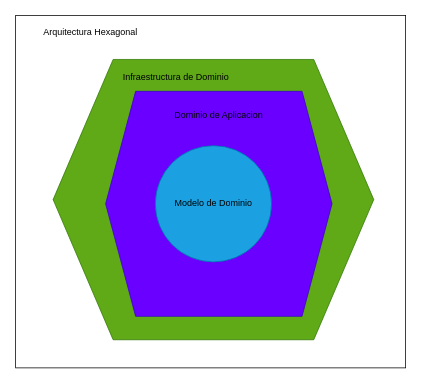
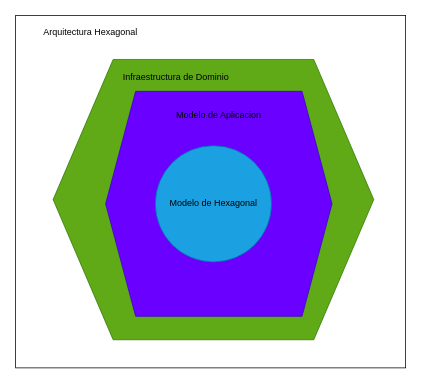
  <mxCell id="0" />
  <mxCell id="1" parent="0" />
  <mxCell id="2" value="" style="rounded=0;whiteSpace=wrap;html=1;" parent="1" vertex="1"><mxGeometry x="20" width="520" height="470" as="geometry" y="20" /></mxCell>
  <mxCell id="3" value="" style="shape=hexagon;perimeter=hexagonPerimeter2;whiteSpace=wrap;html=1;fixedSize=1;size=80;rotation=-180;fillColor=#60a917;strokeColor=#2D7600;fontColor=#ffffff;" parent="1" vertex="1"><mxGeometry x="70" y="78.75" width="427.5" height="373.75" as="geometry" /></mxCell>
  <mxCell id="4" value="" style="shape=hexagon;perimeter=hexagonPerimeter2;whiteSpace=wrap;html=1;fixedSize=1;size=40;rotation=-180;fillColor=#6a00ff;strokeColor=#3700CC;fontColor=#ffffff;" parent="1" vertex="1"><mxGeometry x="140.01" y="121.25" width="301.87" height="300" as="geometry" /></mxCell>
  <mxCell id="5" value="" style="ellipse;whiteSpace=wrap;html=1;aspect=fixed;fillColor=#1ba1e2;strokeColor=#006EAF;fontColor=#ffffff;direction=south;" parent="1" vertex="1"><mxGeometry x="206.25" y="193.75" width="155" height="155" as="geometry" /></mxCell>
- <mxCell id="6" value="Dominio de Aplicacion" style="text;html=1;strokeColor=none;fillColor=none;align=center;verticalAlign=middle;whiteSpace=wrap;rounded=0;" parent="1" vertex="1"><mxGeometry x="225.94" y="142.5" width="130" height="20" as="geometry" /></mxCell>
+ <mxCell id="6" value="Modelo de Aplicacion" style="text;html=1;strokeColor=none;fillColor=none;align=center;verticalAlign=middle;whiteSpace=wrap;rounded=0;" parent="1" vertex="1"><mxGeometry x="225.94" y="142.5" width="130" height="20" as="geometry" /></mxCell>
  <mxCell id="7" value="Infraestructura de Dominio" style="text;html=1;strokeColor=none;fillColor=none;align=center;verticalAlign=middle;whiteSpace=wrap;rounded=0;" parent="1" vertex="1"><mxGeometry x="153.75" y="92.5" width="160" height="20" as="geometry" /></mxCell>
- <mxCell id="8" value="Modelo de Dominio" style="text;html=1;strokeColor=none;fillColor=none;align=center;verticalAlign=middle;whiteSpace=wrap;rounded=0;" parent="1" vertex="1"><mxGeometry x="203.75" y="261.25" width="160" height="20" as="geometry" /></mxCell>
+ <mxCell id="8" value="Modelo de Hexagonal" style="text;html=1;strokeColor=none;fillColor=none;align=center;verticalAlign=middle;whiteSpace=wrap;rounded=0;" parent="1" vertex="1"><mxGeometry x="203.75" y="261.25" width="160" height="20" as="geometry" /></mxCell>
  <mxCell id="9" value="Arquitectura Hexagonal" style="text;html=1;strokeColor=none;fillColor=none;align=center;verticalAlign=middle;whiteSpace=wrap;rounded=0;" parent="1" vertex="1"><mxGeometry x="55" y="32.5" width="130" height="20" as="geometry" /></mxCell>
